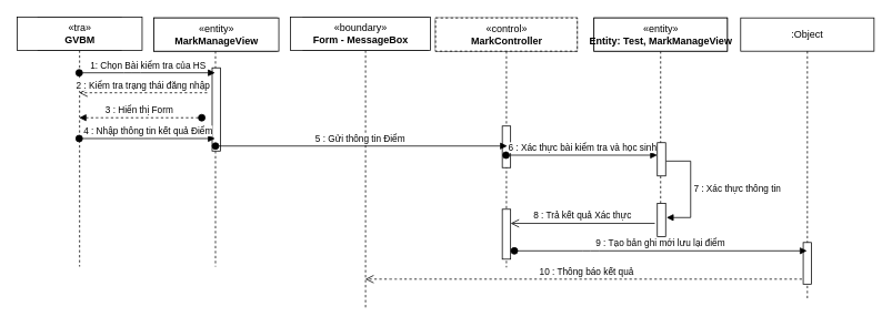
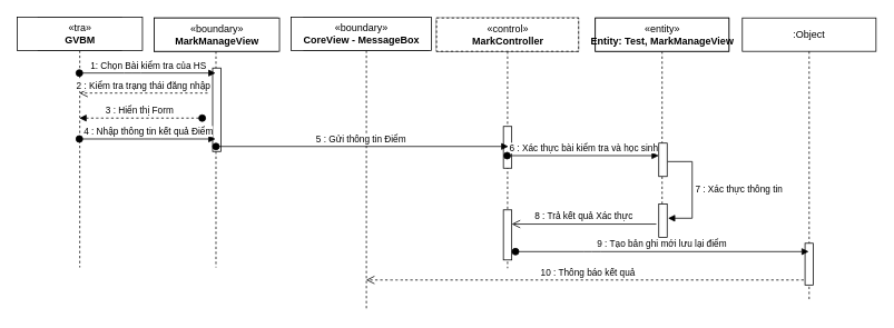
  <mxCell id="0" />
  <mxCell id="1" parent="0" />
  <mxCell id="2" value=":Object" style="shape=umlLifeline;perimeter=lifelinePerimeter;whiteSpace=wrap;html=1;container=1;collapsible=0;recursiveResize=0;outlineConnect=0;" parent="1" vertex="1"><mxGeometry x="45" y="20" width="100" height="300" as="geometry" /></mxCell>
  <mxCell id="3" value="«tra»&lt;br&gt;&lt;b&gt;GVBM&lt;/b&gt;" style="html=1;" parent="1" vertex="1"><mxGeometry x="20" y="20" width="150" height="40" as="geometry" /></mxCell>
  <mxCell id="4" value=":Object" style="shape=umlLifeline;perimeter=lifelinePerimeter;whiteSpace=wrap;html=1;container=1;collapsible=0;recursiveResize=0;outlineConnect=0;" parent="1" vertex="1"><mxGeometry x="184" y="21" width="148" height="299" as="geometry" /></mxCell>
- <mxCell id="5" value="«entity»&lt;br&gt;&lt;b&gt;MarkManageView&lt;/b&gt;" style="html=1;" parent="4" vertex="1"><mxGeometry width="150" height="40" as="geometry" /></mxCell>
+ <mxCell id="5" value="«boundary»&lt;br&gt;&lt;b&gt;MarkManageView&lt;/b&gt;" style="html=1;" parent="4" vertex="1"><mxGeometry width="150" height="40" as="geometry" /></mxCell>
  <mxCell id="6" value="" style="html=1;points=[];perimeter=orthogonalPerimeter;" parent="4" vertex="1"><mxGeometry x="70" y="60" width="10" height="100" as="geometry" /></mxCell>
  <mxCell id="7" value=":Object" style="shape=umlLifeline;perimeter=lifelinePerimeter;whiteSpace=wrap;html=1;container=1;collapsible=0;recursiveResize=0;outlineConnect=0;" parent="1" vertex="1"><mxGeometry x="363" y="20" width="150" height="351" as="geometry" /></mxCell>
- <mxCell id="8" value="«boundary»&lt;br&gt;&lt;b&gt;Form - MessageBox&lt;/b&gt;" style="html=1;" parent="7" vertex="1"><mxGeometry x="-15" width="168" height="40" as="geometry" /></mxCell>
+ <mxCell id="8" value="«boundary»&lt;br&gt;&lt;b&gt;CoreView - MessageBox&lt;/b&gt;" style="html=1;" parent="7" vertex="1"><mxGeometry x="-15" width="168" height="40" as="geometry" /></mxCell>
  <mxCell id="9" value=":Object" style="shape=umlLifeline;perimeter=lifelinePerimeter;whiteSpace=wrap;html=1;container=1;collapsible=0;recursiveResize=0;outlineConnect=0;" parent="1" vertex="1"><mxGeometry x="522" y="21" width="170" height="300" as="geometry" /></mxCell>
  <mxCell id="10" value="«control»&lt;br&gt;&lt;b&gt;MarkController&lt;/b&gt;" style="html=1;dashed=1;" parent="9" vertex="1"><mxGeometry width="170" height="40" as="geometry" /></mxCell>
  <mxCell id="11" value="" style="html=1;points=[];perimeter=orthogonalPerimeter;" parent="9" vertex="1"><mxGeometry x="80" y="130" width="10" height="50" as="geometry" /></mxCell>
  <mxCell id="12" value=":Object" style="shape=umlLifeline;perimeter=lifelinePerimeter;whiteSpace=wrap;html=1;container=1;collapsible=0;recursiveResize=0;outlineConnect=0;" parent="1" vertex="1"><mxGeometry x="712" y="21" width="160" height="250" as="geometry" /></mxCell>
  <mxCell id="13" value="«entity»&lt;br&gt;&lt;b&gt;Entity: Test, MarkManageView&lt;/b&gt;" style="html=1;" parent="12" vertex="1"><mxGeometry width="160" height="40" as="geometry" /></mxCell>
  <mxCell id="14" value="" style="html=1;points=[];perimeter=orthogonalPerimeter;" parent="12" vertex="1"><mxGeometry x="76" y="150" width="10" height="40" as="geometry" /></mxCell>
  <mxCell id="15" value="1: Chọn Bài kiểm tra của HS" style="html=1;verticalAlign=bottom;startArrow=oval;startFill=1;endArrow=block;startSize=8;" parent="1" target="4" edge="1"><mxGeometry width="60" relative="1" as="geometry"><mxPoint x="94.5" y="87" as="sourcePoint" /><mxPoint x="290" y="85" as="targetPoint" /><Array as="points"><mxPoint x="158" y="87" /></Array></mxGeometry></mxCell>
  <mxCell id="16" value="5 : Gửi thông tin Điểm&amp;nbsp;" style="html=1;verticalAlign=bottom;startArrow=oval;startFill=1;endArrow=block;startSize=8;" parent="1" edge="1"><mxGeometry width="60" relative="1" as="geometry"><mxPoint x="258" y="175" as="sourcePoint" /><mxPoint x="608" y="175" as="targetPoint" /></mxGeometry></mxCell>
  <mxCell id="17" value="6 : Xác thực bài kiểm tra và học sinh" style="html=1;verticalAlign=bottom;startArrow=oval;startFill=1;endArrow=block;startSize=8;" parent="1" edge="1"><mxGeometry width="60" relative="1" as="geometry"><mxPoint x="606.5" y="186" as="sourcePoint" /><mxPoint x="788" y="186" as="targetPoint" /></mxGeometry></mxCell>
  <mxCell id="18" value="" style="html=1;points=[];perimeter=orthogonalPerimeter;" parent="1" vertex="1"><mxGeometry x="788" y="244" width="10" height="40" as="geometry" /></mxCell>
  <mxCell id="19" value="7 : Xác thực thông tin" style="edgeStyle=orthogonalEdgeStyle;html=1;align=left;spacingLeft=2;endArrow=block;rounded=0;exitX=1.058;exitY=0.553;exitDx=0;exitDy=0;exitPerimeter=0;" parent="1" source="14" edge="1"><mxGeometry relative="1" as="geometry"><mxPoint x="834.5" y="192.88" as="sourcePoint" /><Array as="points"><mxPoint x="828" y="193" /><mxPoint x="828" y="261" /></Array><mxPoint x="799" y="261" as="targetPoint" /></mxGeometry></mxCell>
  <mxCell id="20" value="2 : Kiểm tra trạng thái đăng nhập" style="html=1;verticalAlign=bottom;endArrow=open;dashed=1;endSize=8;" parent="1" target="2" edge="1"><mxGeometry relative="1" as="geometry"><mxPoint x="248" y="111" as="sourcePoint" /><mxPoint x="358" y="211" as="targetPoint" /><Array as="points"><mxPoint x="208" y="111" /></Array></mxGeometry></mxCell>
  <mxCell id="21" value="3 : Hiển thị Form&amp;nbsp;" style="html=1;verticalAlign=bottom;startArrow=oval;startFill=1;endArrow=block;startSize=8;dashed=1;" parent="1" target="2" edge="1"><mxGeometry width="60" relative="1" as="geometry"><mxPoint x="241.5" y="141" as="sourcePoint" /><mxPoint x="58" y="141" as="targetPoint" /><Array as="points"><mxPoint x="121.5" y="141" /></Array></mxGeometry></mxCell>
  <mxCell id="22" value="8 : Trả kết quả Xác thực" style="html=1;verticalAlign=bottom;endArrow=open;endSize=8;exitX=-0.3;exitY=0.375;exitDx=0;exitDy=0;exitPerimeter=0;" parent="1" target="25" edge="1"><mxGeometry relative="1" as="geometry"><mxPoint x="785" y="268" as="sourcePoint" /><mxPoint x="618" y="268" as="targetPoint" /></mxGeometry></mxCell>
  <mxCell id="23" value="10 : Thông báo kết quả" style="html=1;verticalAlign=bottom;endArrow=open;dashed=1;endSize=8;" parent="1" source="26" edge="1"><mxGeometry relative="1" as="geometry"><mxPoint x="606.5" y="335" as="sourcePoint" /><mxPoint x="437.667" y="335" as="targetPoint" /><Array as="points"><mxPoint x="498" y="335" /><mxPoint x="478" y="335" /></Array></mxGeometry></mxCell>
  <mxCell id="24" value="4 : Nhập thông tin kết quả Điểm" style="html=1;verticalAlign=bottom;startArrow=oval;startFill=1;endArrow=block;startSize=8;" parent="1" edge="1"><mxGeometry width="60" relative="1" as="geometry"><mxPoint x="94.5" y="166" as="sourcePoint" /><mxPoint x="257.5" y="166" as="targetPoint" /><Array as="points"><mxPoint x="181.5" y="166" /></Array></mxGeometry></mxCell>
  <mxCell id="25" value="" style="html=1;points=[];perimeter=orthogonalPerimeter;" parent="1" vertex="1"><mxGeometry x="602" y="251" width="10" height="60" as="geometry" /></mxCell>
  <mxCell id="26" value=":Object" style="shape=umlLifeline;perimeter=lifelinePerimeter;whiteSpace=wrap;html=1;container=1;collapsible=0;recursiveResize=0;outlineConnect=0;" parent="1" vertex="1"><mxGeometry x="888" y="21" width="160" height="340" as="geometry" /></mxCell>
  <mxCell id="27" value="" style="html=1;points=[];perimeter=orthogonalPerimeter;" parent="1" vertex="1"><mxGeometry x="963" y="291" width="10" height="50" as="geometry" /></mxCell>
  <mxCell id="28" value="9 : Tạo bản ghi mới lưu lại điểm&amp;nbsp;" style="html=1;verticalAlign=bottom;startArrow=oval;startFill=1;endArrow=block;startSize=8;" parent="1" target="26" edge="1"><mxGeometry width="60" relative="1" as="geometry"><mxPoint x="616.5" y="301" as="sourcePoint" /><mxPoint x="798" y="301" as="targetPoint" /><Array as="points"><mxPoint x="708" y="301" /></Array></mxGeometry></mxCell>
